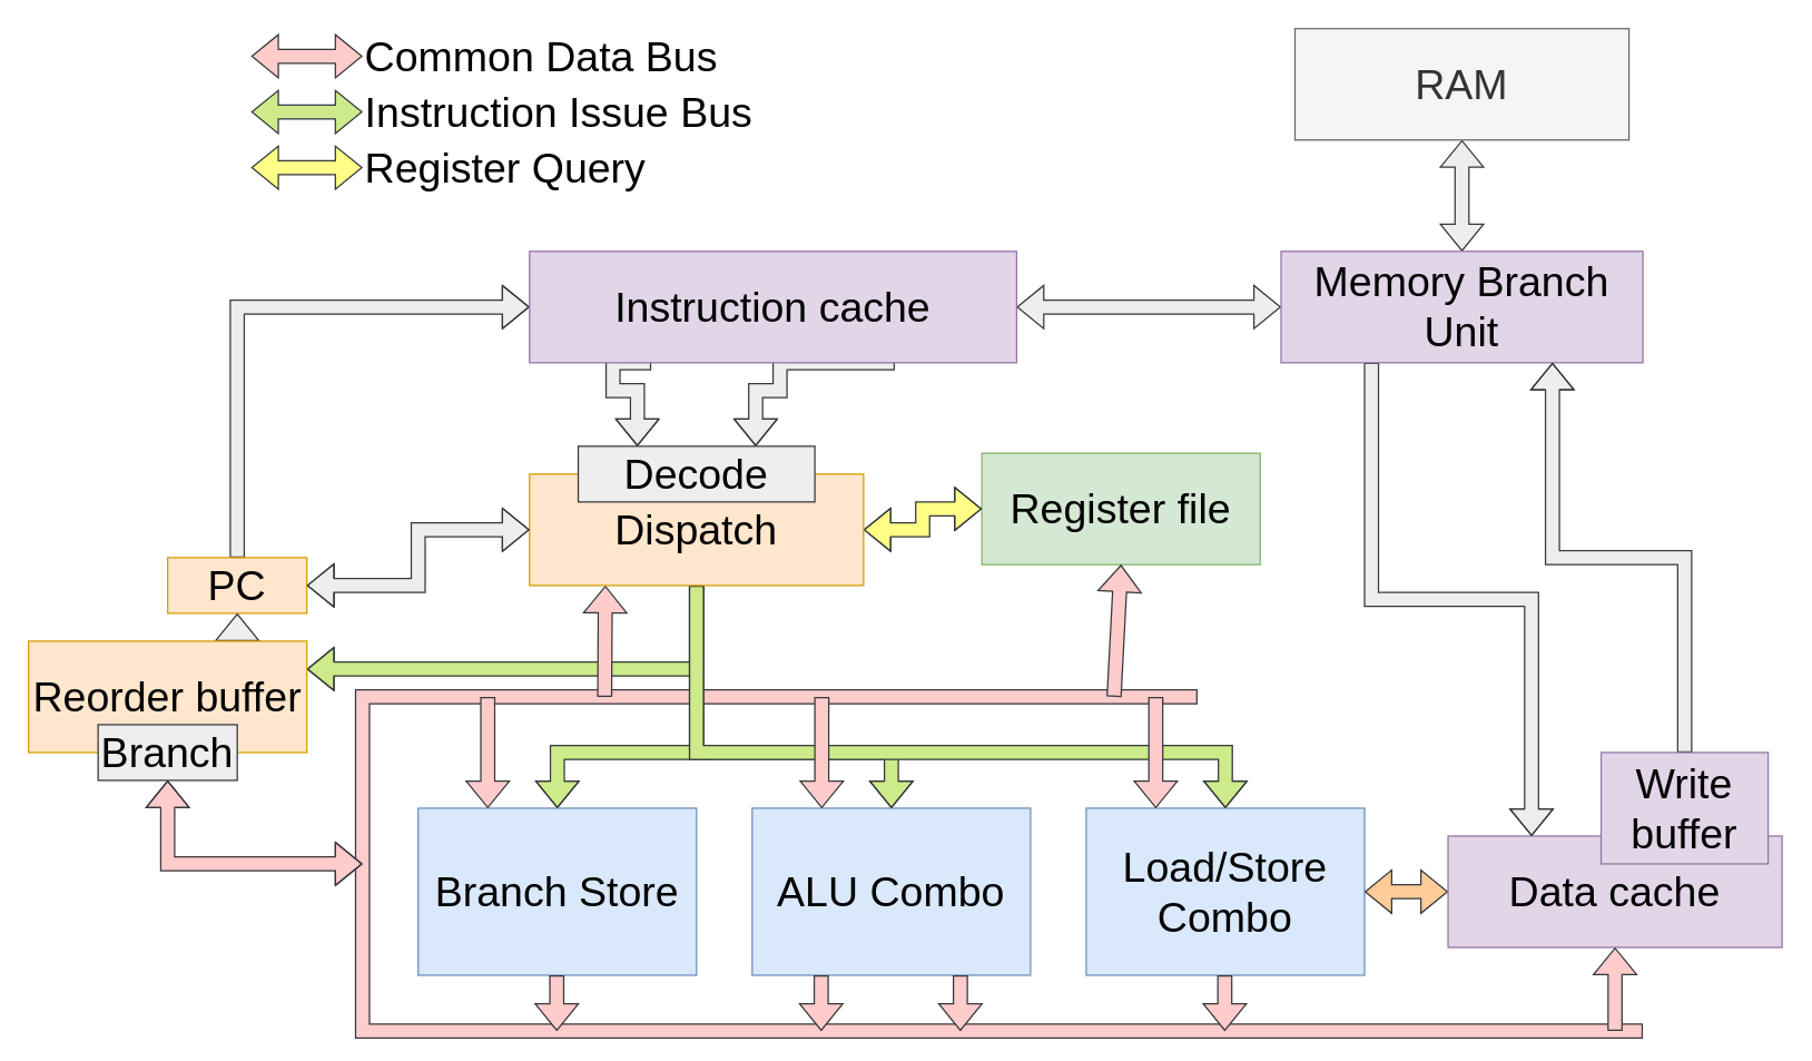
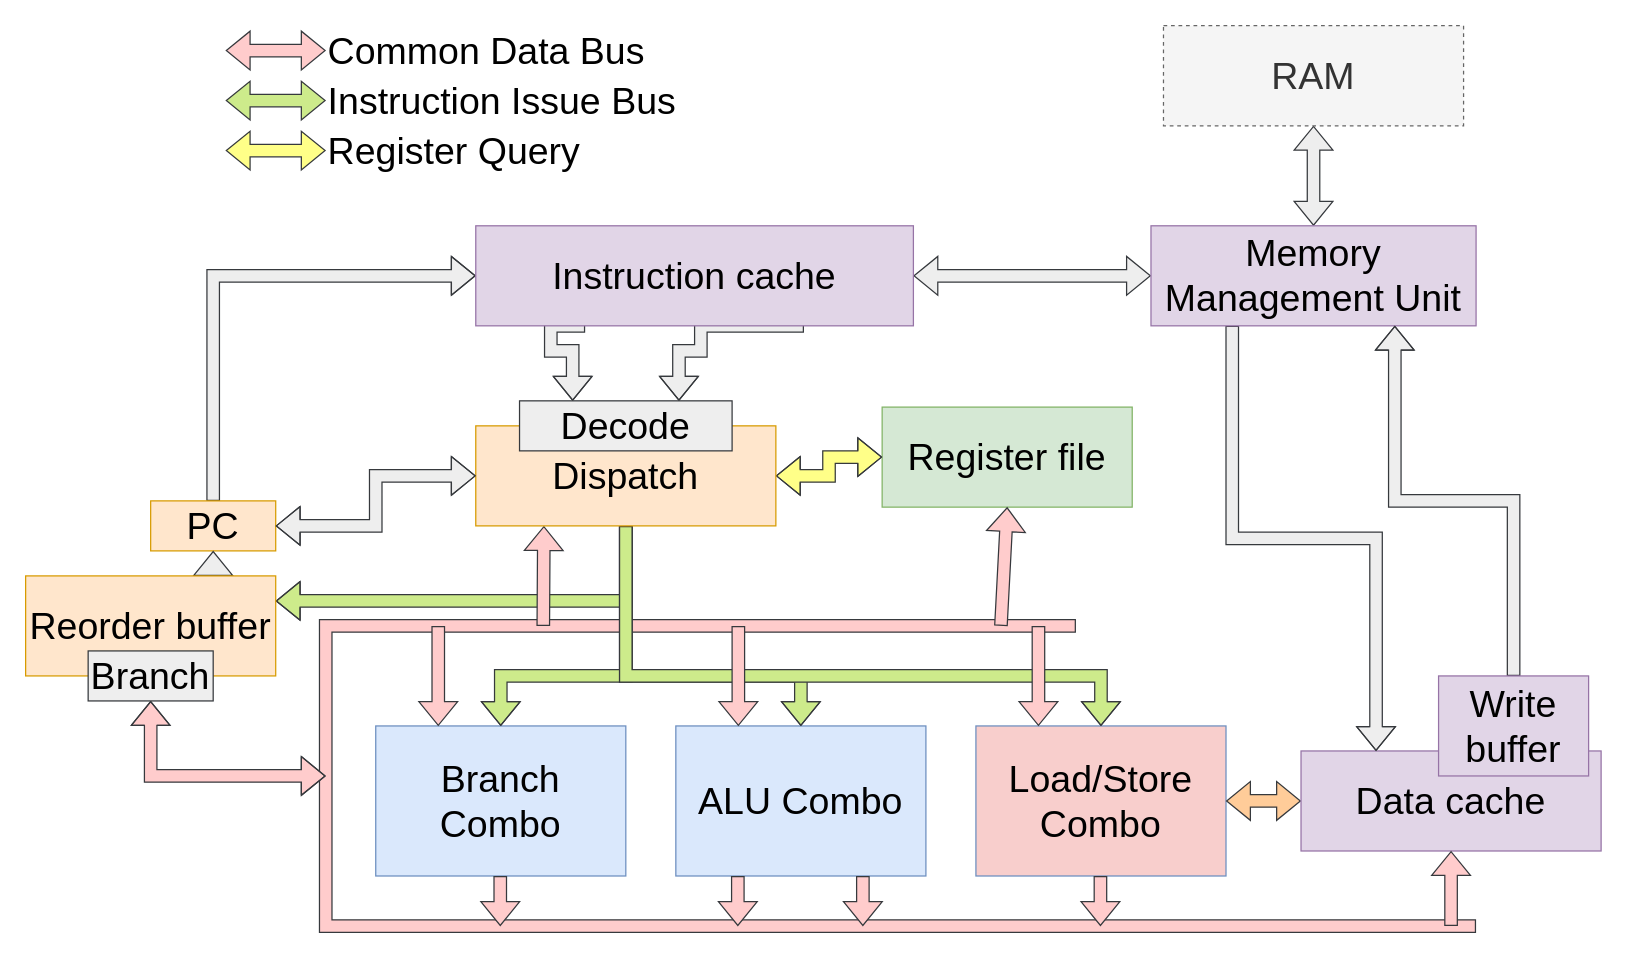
  <mxCell id="0" />
  <mxCell id="1" parent="0" />
  <mxCell id="2" style="edgeStyle=orthogonalEdgeStyle;shape=flexArrow;rounded=0;orthogonalLoop=1;jettySize=auto;html=1;exitX=0.5;exitY=1;exitDx=0;exitDy=0;entryX=1;entryY=0.25;entryDx=0;entryDy=0;fillColor=#cdeb8b;strokeColor=#36393d;" parent="1" source="41" target="12" edge="1"><mxGeometry relative="1" as="geometry"><Array as="points"><mxPoint x="500" y="480" /></Array></mxGeometry></mxCell>
  <mxCell id="3" value="" style="shape=flexArrow;endArrow=none;startArrow=none;html=1;rounded=0;startFill=0;endFill=0;fillColor=#ffcccc;strokeColor=#36393d;" parent="1" edge="1"><mxGeometry width="100" height="100" relative="1" as="geometry"><mxPoint x="1180" y="740" as="sourcePoint" /><mxPoint x="860" y="500" as="targetPoint" /><Array as="points"><mxPoint x="260" y="740" /><mxPoint x="260" y="500" /></Array></mxGeometry></mxCell>
  <mxCell id="4" style="edgeStyle=orthogonalEdgeStyle;shape=flexArrow;rounded=0;orthogonalLoop=1;jettySize=auto;html=1;exitX=0.5;exitY=0;exitDx=0;exitDy=0;entryX=0;entryY=0.5;entryDx=0;entryDy=0;fontSize=30;fillColor=#eeeeee;strokeColor=#36393d;" parent="1" source="5" target="9" edge="1"><mxGeometry relative="1" as="geometry" /></mxCell>
  <mxCell id="5" value="&lt;font style=&quot;font-size: 30px;&quot;&gt;PC&lt;/font&gt;" style="rounded=0;whiteSpace=wrap;html=1;fillColor=#ffe6cc;strokeColor=#d79b00;fontSize=30;" parent="1" vertex="1"><mxGeometry x="120" y="400" width="100" height="40" as="geometry" /></mxCell>
  <mxCell id="6" style="edgeStyle=orthogonalEdgeStyle;shape=flexArrow;rounded=0;orthogonalLoop=1;jettySize=auto;html=1;exitX=0.25;exitY=1;exitDx=0;exitDy=0;entryX=0.25;entryY=0;entryDx=0;entryDy=0;fontSize=30;fillColor=#eeeeee;strokeColor=#36393d;" parent="1" source="9" target="42" edge="1"><mxGeometry relative="1" as="geometry"><Array as="points"><mxPoint x="440" y="280" /><mxPoint x="458" y="280" /></Array></mxGeometry></mxCell>
  <mxCell id="7" style="edgeStyle=orthogonalEdgeStyle;shape=flexArrow;rounded=0;orthogonalLoop=1;jettySize=auto;html=1;exitX=0.75;exitY=1;exitDx=0;exitDy=0;entryX=0.75;entryY=0;entryDx=0;entryDy=0;fontSize=30;fillColor=#eeeeee;strokeColor=#36393d;" parent="1" source="9" target="42" edge="1"><mxGeometry relative="1" as="geometry"><Array as="points"><mxPoint x="560" y="280" /><mxPoint x="543" y="280" /></Array></mxGeometry></mxCell>
  <mxCell id="8" style="edgeStyle=orthogonalEdgeStyle;shape=flexArrow;rounded=0;orthogonalLoop=1;jettySize=auto;html=1;exitX=1;exitY=0.5;exitDx=0;exitDy=0;entryX=0;entryY=0.5;entryDx=0;entryDy=0;startArrow=block;fillColor=#eeeeee;strokeColor=#36393d;" parent="1" source="9" target="22" edge="1"><mxGeometry relative="1" as="geometry" /></mxCell>
  <mxCell id="9" value="&lt;font style=&quot;font-size: 30px;&quot;&gt;Instruction cache&lt;/font&gt;" style="rounded=0;whiteSpace=wrap;html=1;fillColor=#e1d5e7;strokeColor=#9673a6;fontSize=30;" parent="1" vertex="1"><mxGeometry x="380" y="180" width="350" height="80" as="geometry" /></mxCell>
  <mxCell id="10" style="edgeStyle=orthogonalEdgeStyle;shape=flexArrow;rounded=0;orthogonalLoop=1;jettySize=auto;html=1;exitX=0.75;exitY=0;exitDx=0;exitDy=0;entryX=0.5;entryY=1;entryDx=0;entryDy=0;fontSize=30;fillColor=#eeeeee;strokeColor=#36393d;" parent="1" source="12" target="5" edge="1"><mxGeometry relative="1" as="geometry" /></mxCell>
  <mxCell id="11" style="edgeStyle=orthogonalEdgeStyle;shape=flexArrow;rounded=0;orthogonalLoop=1;jettySize=auto;html=1;exitX=0.5;exitY=1;exitDx=0;exitDy=0;startArrow=block;fillColor=#ffcccc;strokeColor=#36393d;" parent="1" source="39" edge="1"><mxGeometry relative="1" as="geometry"><mxPoint x="260" y="620" as="targetPoint" /><Array as="points"><mxPoint x="120" y="620" /></Array></mxGeometry></mxCell>
  <mxCell id="12" value="&lt;font style=&quot;font-size: 30px;&quot;&gt;Reorder buffer&lt;/font&gt;" style="rounded=0;whiteSpace=wrap;html=1;fillColor=#ffe6cc;strokeColor=#d79b00;fontSize=30;" parent="1" vertex="1"><mxGeometry x="20" y="460" width="200" height="80" as="geometry" /></mxCell>
  <mxCell id="13" value="&lt;font style=&quot;font-size: 30px;&quot;&gt;Register file&lt;/font&gt;" style="rounded=0;whiteSpace=wrap;html=1;fillColor=#d5e8d4;strokeColor=#82b366;fontSize=30;" parent="1" vertex="1"><mxGeometry x="705" y="325" width="200" height="80" as="geometry" /></mxCell>
  <mxCell id="14" style="edgeStyle=orthogonalEdgeStyle;shape=flexArrow;rounded=0;orthogonalLoop=1;jettySize=auto;html=1;exitX=1;exitY=0.5;exitDx=0;exitDy=0;entryX=0;entryY=0.5;entryDx=0;entryDy=0;startArrow=block;fontSize=30;fillColor=#ffff88;strokeColor=#36393d;" parent="1" source="41" target="13" edge="1"><mxGeometry relative="1" as="geometry" /></mxCell>
- <mxCell id="15" value="&lt;font style=&quot;font-size: 30px;&quot;&gt;Branch Store&lt;/font&gt;" style="rounded=0;whiteSpace=wrap;html=1;fillColor=#dae8fc;strokeColor=#6c8ebf;fontSize=30;" parent="1" vertex="1"><mxGeometry x="300" y="580" width="200" height="120" as="geometry" /></mxCell>
+ <mxCell id="15" value="&lt;font style=&quot;font-size: 30px;&quot;&gt;Branch Combo&lt;/font&gt;" style="rounded=0;whiteSpace=wrap;html=1;fillColor=#dae8fc;strokeColor=#6c8ebf;fontSize=30;" parent="1" vertex="1"><mxGeometry x="300" y="580" width="200" height="120" as="geometry" /></mxCell>
  <mxCell id="16" value="&lt;font style=&quot;font-size: 30px;&quot;&gt;ALU Combo&lt;/font&gt;" style="rounded=0;whiteSpace=wrap;html=1;fillColor=#dae8fc;strokeColor=#6c8ebf;fontSize=30;" parent="1" vertex="1"><mxGeometry x="540" y="580" width="200" height="120" as="geometry" /></mxCell>
- <mxCell id="17" value="&lt;font style=&quot;font-size: 30px;&quot;&gt;Load/Store Combo&lt;/font&gt;" style="rounded=0;whiteSpace=wrap;html=1;fillColor=#dae8fc;strokeColor=#6c8ebf;fontSize=30;" parent="1" vertex="1"><mxGeometry x="780" y="580" width="200" height="120" as="geometry" /></mxCell>
+ <mxCell id="17" value="&lt;font style=&quot;font-size: 30px;&quot;&gt;Load/Store Combo&lt;/font&gt;" style="rounded=0;whiteSpace=wrap;html=1;fillColor=#f8cecc;strokeColor=#6c8ebf;fontSize=30;" parent="1" vertex="1"><mxGeometry x="780" y="580" width="200" height="120" as="geometry" /></mxCell>
  <mxCell id="18" style="edgeStyle=orthogonalEdgeStyle;shape=flexArrow;rounded=0;orthogonalLoop=1;jettySize=auto;html=1;exitX=1;exitY=0.5;exitDx=0;exitDy=0;entryX=0;entryY=0.5;entryDx=0;entryDy=0;startArrow=block;fillColor=#ffcc99;strokeColor=#36393d;" parent="1" source="17" target="19" edge="1"><mxGeometry relative="1" as="geometry"><mxPoint x="960" y="740" as="sourcePoint" /></mxGeometry></mxCell>
  <mxCell id="19" value="&lt;font style=&quot;font-size: 30px;&quot;&gt;Data cache&lt;/font&gt;" style="rounded=0;whiteSpace=wrap;html=1;fillColor=#e1d5e7;strokeColor=#9673a6;fontSize=30;" parent="1" vertex="1"><mxGeometry x="1040" y="600" width="240" height="80" as="geometry" /></mxCell>
  <mxCell id="20" style="edgeStyle=orthogonalEdgeStyle;shape=flexArrow;rounded=0;orthogonalLoop=1;jettySize=auto;html=1;exitX=0.25;exitY=1;exitDx=0;exitDy=0;entryX=0.25;entryY=0;entryDx=0;entryDy=0;startArrow=none;startFill=0;fillColor=#eeeeee;strokeColor=#36393d;" parent="1" source="22" target="19" edge="1"><mxGeometry relative="1" as="geometry" /></mxCell>
  <mxCell id="21" style="edgeStyle=orthogonalEdgeStyle;shape=flexArrow;rounded=0;orthogonalLoop=1;jettySize=auto;html=1;exitX=0.5;exitY=0;exitDx=0;exitDy=0;entryX=0.5;entryY=1;entryDx=0;entryDy=0;startArrow=block;fillColor=#eeeeee;strokeColor=#36393d;" parent="1" source="22" target="25" edge="1"><mxGeometry relative="1" as="geometry" /></mxCell>
- <mxCell id="22" value="&lt;font style=&quot;font-size: 30px;&quot;&gt;Memory Branch Unit&lt;/font&gt;" style="rounded=0;whiteSpace=wrap;html=1;fillColor=#e1d5e7;strokeColor=#9673a6;fontSize=30;" parent="1" vertex="1"><mxGeometry x="920" y="180" width="260" height="80" as="geometry" /></mxCell>
+ <mxCell id="22" value="&lt;font style=&quot;font-size: 30px;&quot;&gt;Memory Management Unit&lt;/font&gt;" style="rounded=0;whiteSpace=wrap;html=1;fillColor=#e1d5e7;strokeColor=#9673a6;fontSize=30;" parent="1" vertex="1"><mxGeometry x="920" y="180" width="260" height="80" as="geometry" /></mxCell>
  <mxCell id="23" style="edgeStyle=orthogonalEdgeStyle;shape=flexArrow;rounded=0;orthogonalLoop=1;jettySize=auto;html=1;exitX=0.5;exitY=0;exitDx=0;exitDy=0;entryX=0.75;entryY=1;entryDx=0;entryDy=0;fillColor=#eeeeee;strokeColor=#36393d;" parent="1" source="24" target="22" edge="1"><mxGeometry relative="1" as="geometry" /></mxCell>
  <mxCell id="24" value="&lt;font style=&quot;font-size: 30px;&quot;&gt;Write buffer&lt;/font&gt;" style="rounded=0;whiteSpace=wrap;html=1;fillColor=#e1d5e7;strokeColor=#9673a6;fontSize=30;" parent="1" vertex="1"><mxGeometry x="1150" y="540" width="120" height="80" as="geometry" /></mxCell>
- <mxCell id="25" value="&lt;font style=&quot;font-size: 30px;&quot;&gt;RAM&lt;/font&gt;" style="rounded=0;whiteSpace=wrap;html=1;fillColor=#f5f5f5;strokeColor=#666666;fontSize=30;fontColor=#333333;" parent="1" vertex="1"><mxGeometry x="930" width="240" height="80" as="geometry" y="20" /></mxCell>
+ <mxCell id="25" value="&lt;font style=&quot;font-size: 30px;&quot;&gt;RAM&lt;/font&gt;" style="rounded=0;whiteSpace=wrap;html=1;fillColor=#f5f5f5;strokeColor=#666666;fontSize=30;fontColor=#333333;dashed=1;" parent="1" vertex="1"><mxGeometry x="930" width="240" height="80" as="geometry" y="20" /></mxCell>
  <mxCell id="26" style="edgeStyle=orthogonalEdgeStyle;shape=flexArrow;rounded=0;orthogonalLoop=1;jettySize=auto;html=1;exitX=0.5;exitY=1;exitDx=0;exitDy=0;entryX=0.5;entryY=0;entryDx=0;entryDy=0;fillColor=#cdeb8b;strokeColor=#36393d;" parent="1" source="41" target="15" edge="1"><mxGeometry relative="1" as="geometry"><Array as="points"><mxPoint x="500" y="540" /><mxPoint x="400" y="540" /></Array></mxGeometry></mxCell>
  <mxCell id="27" style="edgeStyle=orthogonalEdgeStyle;shape=flexArrow;rounded=0;orthogonalLoop=1;jettySize=auto;html=1;exitX=0.5;exitY=1;exitDx=0;exitDy=0;entryX=0.5;entryY=0;entryDx=0;entryDy=0;fillColor=#cdeb8b;strokeColor=#36393d;" parent="1" source="41" target="16" edge="1"><mxGeometry relative="1" as="geometry"><Array as="points"><mxPoint x="500" y="540" /><mxPoint x="640" y="540" /></Array></mxGeometry></mxCell>
  <mxCell id="28" style="edgeStyle=orthogonalEdgeStyle;shape=flexArrow;rounded=0;orthogonalLoop=1;jettySize=auto;html=1;exitX=0.5;exitY=1;exitDx=0;exitDy=0;entryX=0.5;entryY=0;entryDx=0;entryDy=0;fillColor=#cdeb8b;strokeColor=#36393d;" parent="1" source="41" target="17" edge="1"><mxGeometry relative="1" as="geometry"><Array as="points"><mxPoint x="500" y="540" /><mxPoint x="880" y="540" /></Array></mxGeometry></mxCell>
  <mxCell id="29" value="" style="shape=flexArrow;endArrow=block;startArrow=none;html=1;rounded=0;entryX=0.25;entryY=0;entryDx=0;entryDy=0;endFill=0;startFill=0;fillColor=#ffcccc;strokeColor=#36393d;" parent="1" target="15" edge="1"><mxGeometry width="100" height="100" relative="1" as="geometry"><mxPoint x="350" y="500" as="sourcePoint" /><mxPoint x="590" y="570" as="targetPoint" /></mxGeometry></mxCell>
  <mxCell id="30" value="" style="shape=flexArrow;endArrow=block;startArrow=none;html=1;rounded=0;entryX=0.25;entryY=0;entryDx=0;entryDy=0;endFill=0;startFill=0;fillColor=#ffcccc;strokeColor=#36393d;" parent="1" target="16" edge="1"><mxGeometry width="100" height="100" relative="1" as="geometry"><mxPoint x="590" y="500" as="sourcePoint" /><mxPoint x="580" y="580" as="targetPoint" /></mxGeometry></mxCell>
  <mxCell id="31" value="" style="shape=flexArrow;endArrow=block;startArrow=none;html=1;rounded=0;entryX=0.25;entryY=0;entryDx=0;entryDy=0;endFill=0;startFill=0;fillColor=#ffcccc;strokeColor=#36393d;" parent="1" target="17" edge="1"><mxGeometry width="100" height="100" relative="1" as="geometry"><mxPoint x="830" y="500" as="sourcePoint" /><mxPoint x="370" y="600" as="targetPoint" /></mxGeometry></mxCell>
  <mxCell id="32" value="" style="shape=flexArrow;endArrow=block;startArrow=none;html=1;rounded=0;endFill=0;startFill=0;exitX=0.5;exitY=1;exitDx=0;exitDy=0;fillColor=#ffcccc;strokeColor=#36393d;" parent="1" edge="1"><mxGeometry width="100" height="100" relative="1" as="geometry"><mxPoint x="399.58" y="700" as="sourcePoint" /><mxPoint x="399.58" y="740" as="targetPoint" /></mxGeometry></mxCell>
  <mxCell id="33" value="" style="shape=flexArrow;endArrow=block;startArrow=none;html=1;rounded=0;endFill=0;startFill=0;exitX=0.5;exitY=1;exitDx=0;exitDy=0;fillColor=#ffcccc;strokeColor=#36393d;" parent="1" edge="1"><mxGeometry width="100" height="100" relative="1" as="geometry"><mxPoint x="589.58" y="700" as="sourcePoint" /><mxPoint x="589.58" y="740" as="targetPoint" /></mxGeometry></mxCell>
  <mxCell id="34" value="" style="shape=flexArrow;endArrow=block;startArrow=none;html=1;rounded=0;endFill=0;startFill=0;exitX=0.5;exitY=1;exitDx=0;exitDy=0;fillColor=#ffcccc;strokeColor=#36393d;" parent="1" edge="1"><mxGeometry width="100" height="100" relative="1" as="geometry"><mxPoint x="689.58" y="700" as="sourcePoint" /><mxPoint x="689.58" y="740" as="targetPoint" /></mxGeometry></mxCell>
  <mxCell id="35" value="" style="shape=flexArrow;endArrow=block;startArrow=none;html=1;rounded=0;endFill=0;startFill=0;exitX=0.5;exitY=1;exitDx=0;exitDy=0;fillColor=#ffcccc;strokeColor=#36393d;" parent="1" edge="1"><mxGeometry width="100" height="100" relative="1" as="geometry"><mxPoint x="879.58" y="700" as="sourcePoint" /><mxPoint x="879.58" y="740" as="targetPoint" /></mxGeometry></mxCell>
  <mxCell id="36" value="" style="shape=flexArrow;endArrow=block;startArrow=none;html=1;rounded=0;endFill=0;startFill=0;entryX=0.5;entryY=1;entryDx=0;entryDy=0;fillColor=#ffcccc;strokeColor=#36393d;" parent="1" target="19" edge="1"><mxGeometry width="100" height="100" relative="1" as="geometry"><mxPoint x="1160" y="740" as="sourcePoint" /><mxPoint x="460" y="760" as="targetPoint" /></mxGeometry></mxCell>
  <mxCell id="37" value="" style="shape=flexArrow;endArrow=none;startArrow=block;html=1;rounded=0;endFill=0;startFill=0;exitX=0.5;exitY=1;exitDx=0;exitDy=0;fillColor=#ffcccc;strokeColor=#36393d;" parent="1" source="13" edge="1"><mxGeometry width="100" height="100" relative="1" as="geometry"><mxPoint x="450" y="830" as="sourcePoint" /><mxPoint x="800" y="500" as="targetPoint" /></mxGeometry></mxCell>
  <mxCell id="38" value="" style="shape=flexArrow;endArrow=none;startArrow=block;html=1;rounded=0;endFill=0;startFill=0;exitX=0.227;exitY=1.002;exitDx=0;exitDy=0;fillColor=#ffcccc;strokeColor=#36393d;exitPerimeter=0;" parent="1" source="41" edge="1"><mxGeometry width="100" height="100" relative="1" as="geometry"><mxPoint x="440" y="460" as="sourcePoint" /><mxPoint x="434" y="500" as="targetPoint" /></mxGeometry></mxCell>
  <mxCell id="39" value="&lt;font style=&quot;font-size: 30px;&quot;&gt;Branch&lt;/font&gt;" style="rounded=0;whiteSpace=wrap;html=1;fillColor=#eeeeee;strokeColor=#36393d;fontSize=30;" parent="1" vertex="1"><mxGeometry x="70" y="520" width="100" height="40" as="geometry" /></mxCell>
  <mxCell id="40" value="" style="group" parent="1" vertex="1" connectable="0"><mxGeometry x="380" y="310" width="240" height="110" as="geometry" /></mxCell>
  <mxCell id="41" value="&lt;font style=&quot;font-size: 30px;&quot;&gt;Dispatch&lt;/font&gt;" style="rounded=0;whiteSpace=wrap;html=1;fillColor=#ffe6cc;strokeColor=#d79b00;fontSize=30;" parent="40" vertex="1"><mxGeometry y="30" width="240" height="80" as="geometry" /></mxCell>
  <mxCell id="42" value="&lt;font style=&quot;font-size: 30px;&quot;&gt;Decode&lt;/font&gt;" style="rounded=0;whiteSpace=wrap;html=1;fillColor=#eeeeee;strokeColor=#36393d;fontSize=30;" parent="40" vertex="1"><mxGeometry x="35" y="10" width="170" height="40" as="geometry" /></mxCell>
  <mxCell id="43" style="edgeStyle=orthogonalEdgeStyle;shape=flexArrow;rounded=0;orthogonalLoop=1;jettySize=auto;html=1;exitX=1;exitY=0.5;exitDx=0;exitDy=0;entryX=0;entryY=0.5;entryDx=0;entryDy=0;fontSize=30;fillColor=#eeeeee;strokeColor=#36393d;startArrow=block;" parent="1" source="5" target="41" edge="1"><mxGeometry relative="1" as="geometry" /></mxCell>
  <mxCell id="44" value="" style="shape=flexArrow;endArrow=block;startArrow=block;html=1;rounded=0;endFill=0;startFill=0;fillColor=#ffcccc;strokeColor=#36393d;" parent="1" edge="1"><mxGeometry width="100" height="100" relative="1" as="geometry"><mxPoint x="260" y="39.86" as="sourcePoint" /><mxPoint x="180" y="39.86" as="targetPoint" /></mxGeometry></mxCell>
  <mxCell id="45" value="Common Data Bus" style="text;html=1;strokeColor=none;fillColor=none;align=left;verticalAlign=middle;whiteSpace=wrap;rounded=0;fontSize=30;" parent="1" vertex="1"><mxGeometry x="260" width="350" height="40" as="geometry" y="20" /></mxCell>
  <mxCell id="46" value="" style="shape=flexArrow;endArrow=block;startArrow=block;html=1;rounded=0;endFill=0;startFill=0;fillColor=#cdeb8b;strokeColor=#36393d;" parent="1" edge="1"><mxGeometry width="100" height="100" relative="1" as="geometry"><mxPoint x="260" y="79.86" as="sourcePoint" /><mxPoint x="180" y="79.86" as="targetPoint" /></mxGeometry></mxCell>
  <mxCell id="47" value="Instruction Issue Bus" style="text;html=1;strokeColor=none;fillColor=none;align=left;verticalAlign=middle;whiteSpace=wrap;rounded=0;fontSize=30;" parent="1" vertex="1"><mxGeometry x="260" y="60" width="350" height="40" as="geometry" /></mxCell>
  <mxCell id="48" value="" style="shape=flexArrow;endArrow=block;startArrow=block;html=1;rounded=0;endFill=0;startFill=0;fillColor=#ffff88;strokeColor=#36393d;" parent="1" edge="1"><mxGeometry width="100" height="100" relative="1" as="geometry"><mxPoint x="260" y="119.86" as="sourcePoint" /><mxPoint x="180" y="119.86" as="targetPoint" /></mxGeometry></mxCell>
  <mxCell id="49" value="Register Query" style="text;html=1;strokeColor=none;fillColor=none;align=left;verticalAlign=middle;whiteSpace=wrap;rounded=0;fontSize=30;" parent="1" vertex="1"><mxGeometry x="260" y="100" width="350" height="40" as="geometry" /></mxCell>
